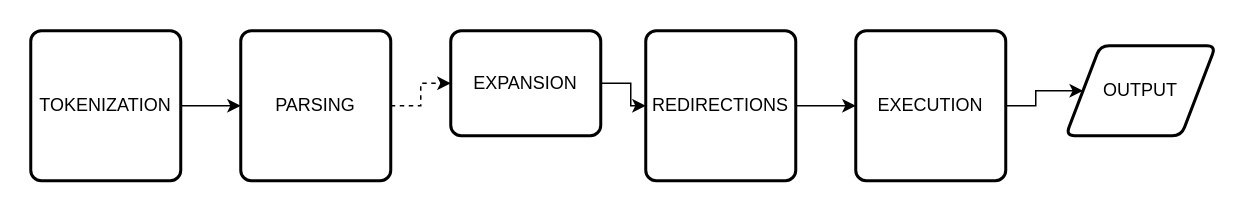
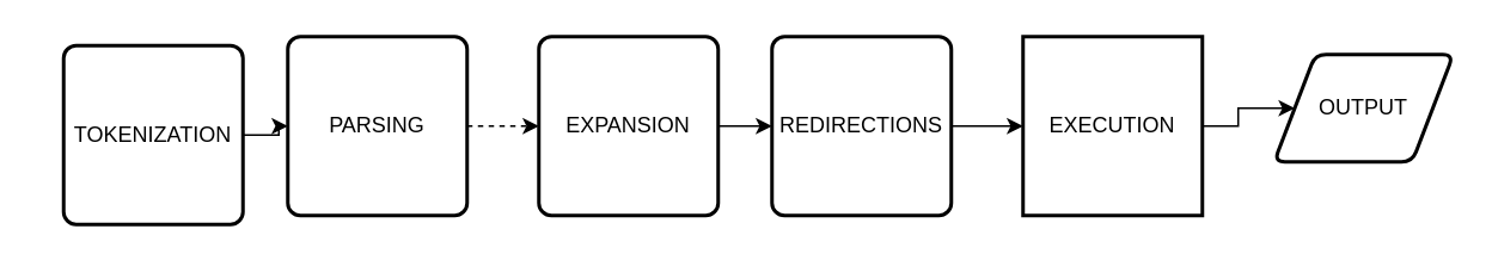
  <mxCell id="0" />
  <mxCell id="1" parent="0" />
  <mxCell id="2" value="" style="edgeStyle=orthogonalEdgeStyle;rounded=0;orthogonalLoop=1;jettySize=auto;html=1;" edge="1" parent="1" source="3" target="9"><mxGeometry relative="1" as="geometry" /></mxCell>
- <mxCell id="3" value="EXPANSION" style="rounded=1;whiteSpace=wrap;html=1;absoluteArcSize=1;arcSize=14;strokeWidth=2;" vertex="1" parent="1"><mxGeometry x="300" y="20" width="100" height="70" as="geometry" /></mxCell>
+ <mxCell id="3" value="EXPANSION" style="rounded=1;whiteSpace=wrap;html=1;absoluteArcSize=1;arcSize=14;strokeWidth=2;" vertex="1" parent="1"><mxGeometry x="300" y="20" width="100" height="100" as="geometry" /></mxCell>
  <mxCell id="4" value="" style="edgeStyle=orthogonalEdgeStyle;rounded=0;orthogonalLoop=1;jettySize=auto;html=1;dashed=1;" edge="1" parent="1" source="5" target="3"><mxGeometry relative="1" as="geometry" /></mxCell>
  <mxCell id="5" value="PARSING" style="rounded=1;whiteSpace=wrap;html=1;absoluteArcSize=1;arcSize=14;strokeWidth=2;" vertex="1" parent="1"><mxGeometry x="160" y="20" width="100" height="100" as="geometry" /></mxCell>
  <mxCell id="6" value="" style="edgeStyle=orthogonalEdgeStyle;rounded=0;orthogonalLoop=1;jettySize=auto;html=1;" edge="1" parent="1" source="7" target="5"><mxGeometry relative="1" as="geometry" /></mxCell>
- <mxCell id="7" value="TOKENIZATION" style="rounded=1;whiteSpace=wrap;html=1;absoluteArcSize=1;arcSize=14;strokeWidth=2;" vertex="1" parent="1"><mxGeometry x="20" y="20" width="100" height="100" as="geometry" /></mxCell>
+ <mxCell id="7" value="TOKENIZATION" style="rounded=1;whiteSpace=wrap;html=1;absoluteArcSize=1;arcSize=14;strokeWidth=2;" vertex="1" parent="1"><mxGeometry x="35" y="25" width="100" height="100" as="geometry" /></mxCell>
  <mxCell id="8" value="" style="edgeStyle=orthogonalEdgeStyle;rounded=0;orthogonalLoop=1;jettySize=auto;html=1;" edge="1" parent="1" source="9" target="11"><mxGeometry relative="1" as="geometry" /></mxCell>
  <mxCell id="9" value="REDIRECTIONS" style="rounded=1;whiteSpace=wrap;html=1;absoluteArcSize=1;arcSize=14;strokeWidth=2;" vertex="1" parent="1"><mxGeometry x="430" y="20" width="100" height="100" as="geometry" /></mxCell>
  <mxCell id="10" value="" style="edgeStyle=orthogonalEdgeStyle;rounded=0;orthogonalLoop=1;jettySize=auto;html=1;" edge="1" parent="1" source="11" target="12"><mxGeometry relative="1" as="geometry" /></mxCell>
- <mxCell id="11" value="EXECUTION" style="rounded=1;whiteSpace=wrap;html=1;absoluteArcSize=1;arcSize=14;strokeWidth=2;" vertex="1" parent="1"><mxGeometry x="570" y="20" width="100" height="100" as="geometry" /></mxCell>
+ <mxCell id="11" value="EXECUTION" style="whiteSpace=wrap;html=1;absoluteArcSize=1;arcSize=14;strokeWidth=2;rounded=0;" vertex="1" parent="1"><mxGeometry x="570" y="20" width="100" height="100" as="geometry" /></mxCell>
  <mxCell id="12" value="OUTPUT" style="shape=parallelogram;html=1;strokeWidth=2;perimeter=parallelogramPerimeter;whiteSpace=wrap;rounded=1;arcSize=12;size=0.23;" vertex="1" parent="1"><mxGeometry x="710" y="30" width="100" height="60" as="geometry" /></mxCell>
